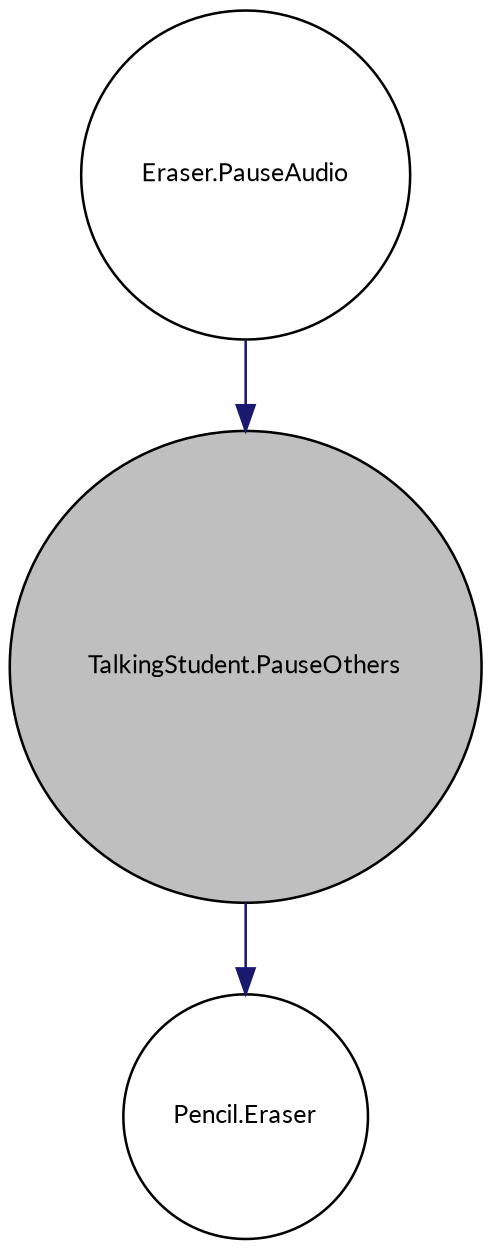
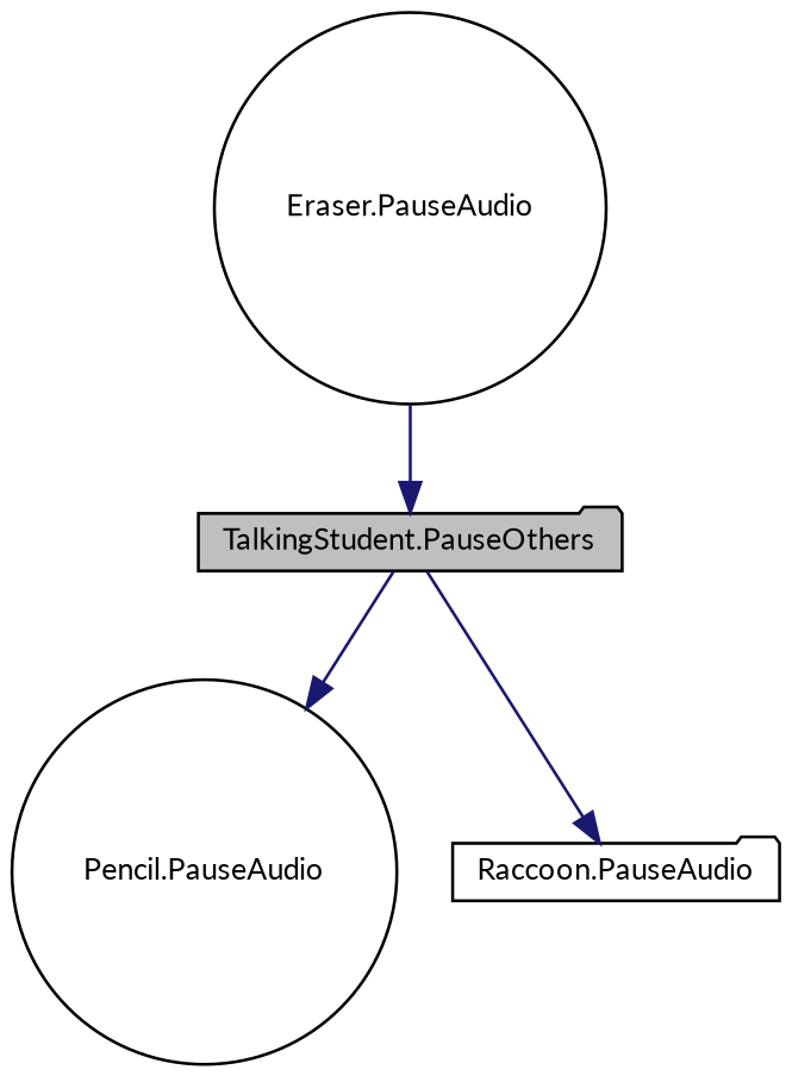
  digraph {
    fontname=Lato
    rankdir=TB
    node [color=black fillcolor=white fontname=Lato fontsize=10 shape=folder style=filled]
    edge [color=midnightblue fontname=Lato fontsize=10 labelfontname=Helvetica labelfontsize=10 style=solid]
-   n1 [fillcolor=grey75 fontcolor=black height=0.2 label="TalkingStudent.PauseOthers" shape=circle width=0.4]
-   n2 [height=0.2 label="Pencil.Eraser" shape=circle width=0.4]
+   n1 [fillcolor=grey75 fontcolor=black height=0.2 label="TalkingStudent.PauseOthers" width=0.4]
+   n2 [height=0.2 label="Pencil.PauseAudio" shape=circle width=0.4]
+   n3 [height=0.2 label="Raccoon.PauseAudio" width=0.4]
    n4 [height=0.2 label="Eraser.PauseAudio" shape=circle width=0.4]
    n1 -> n2
+   n1 -> n3
    n4 -> n1
  }
